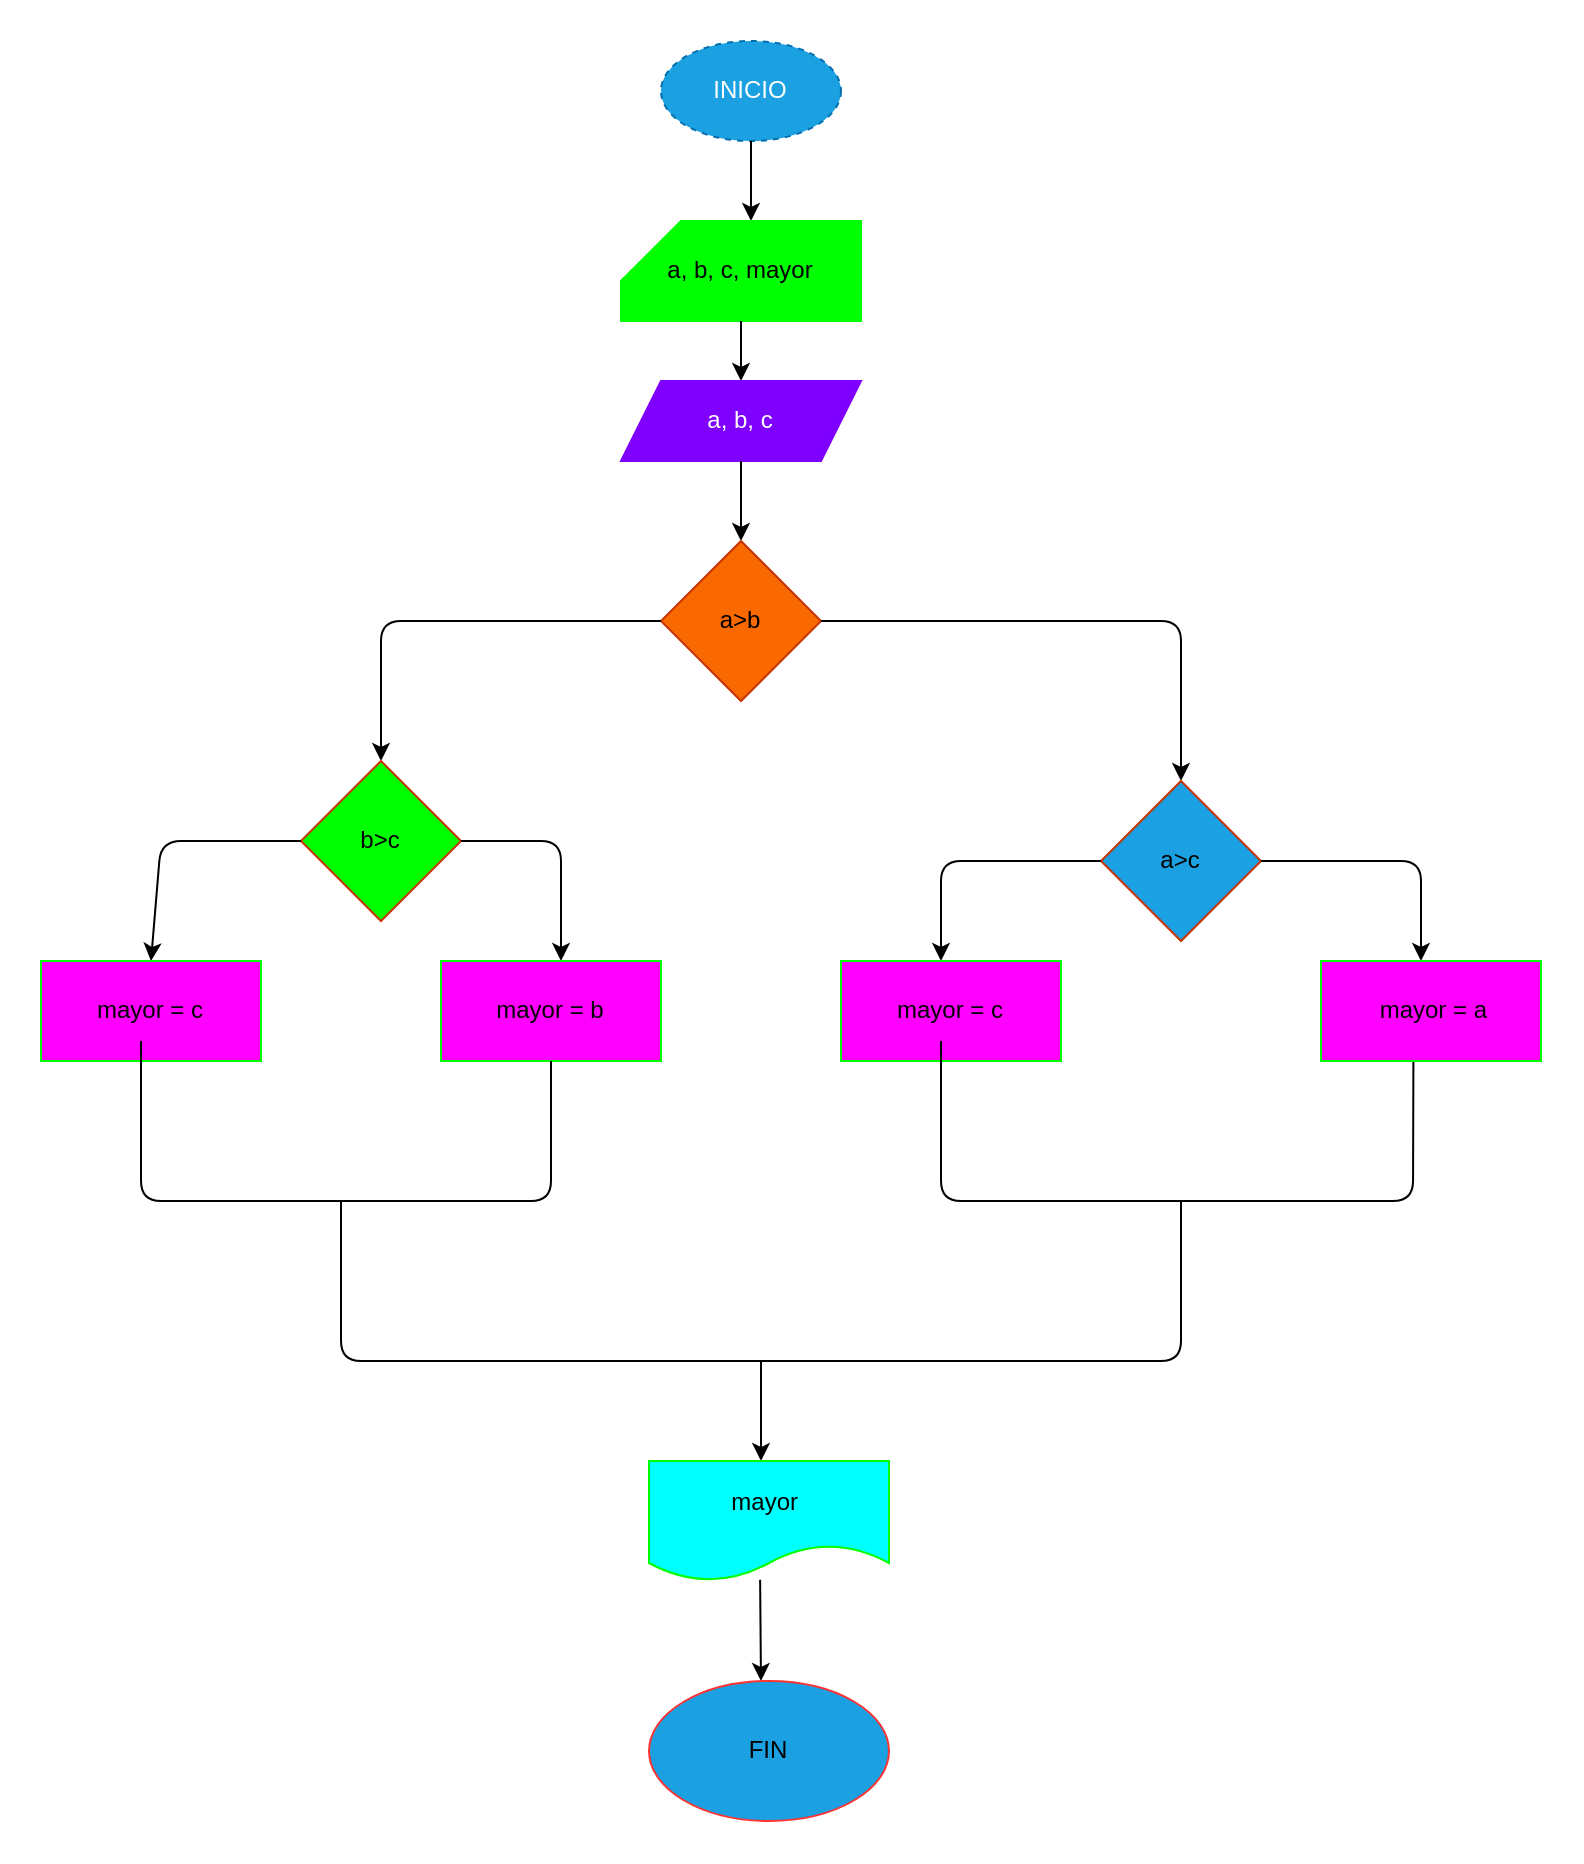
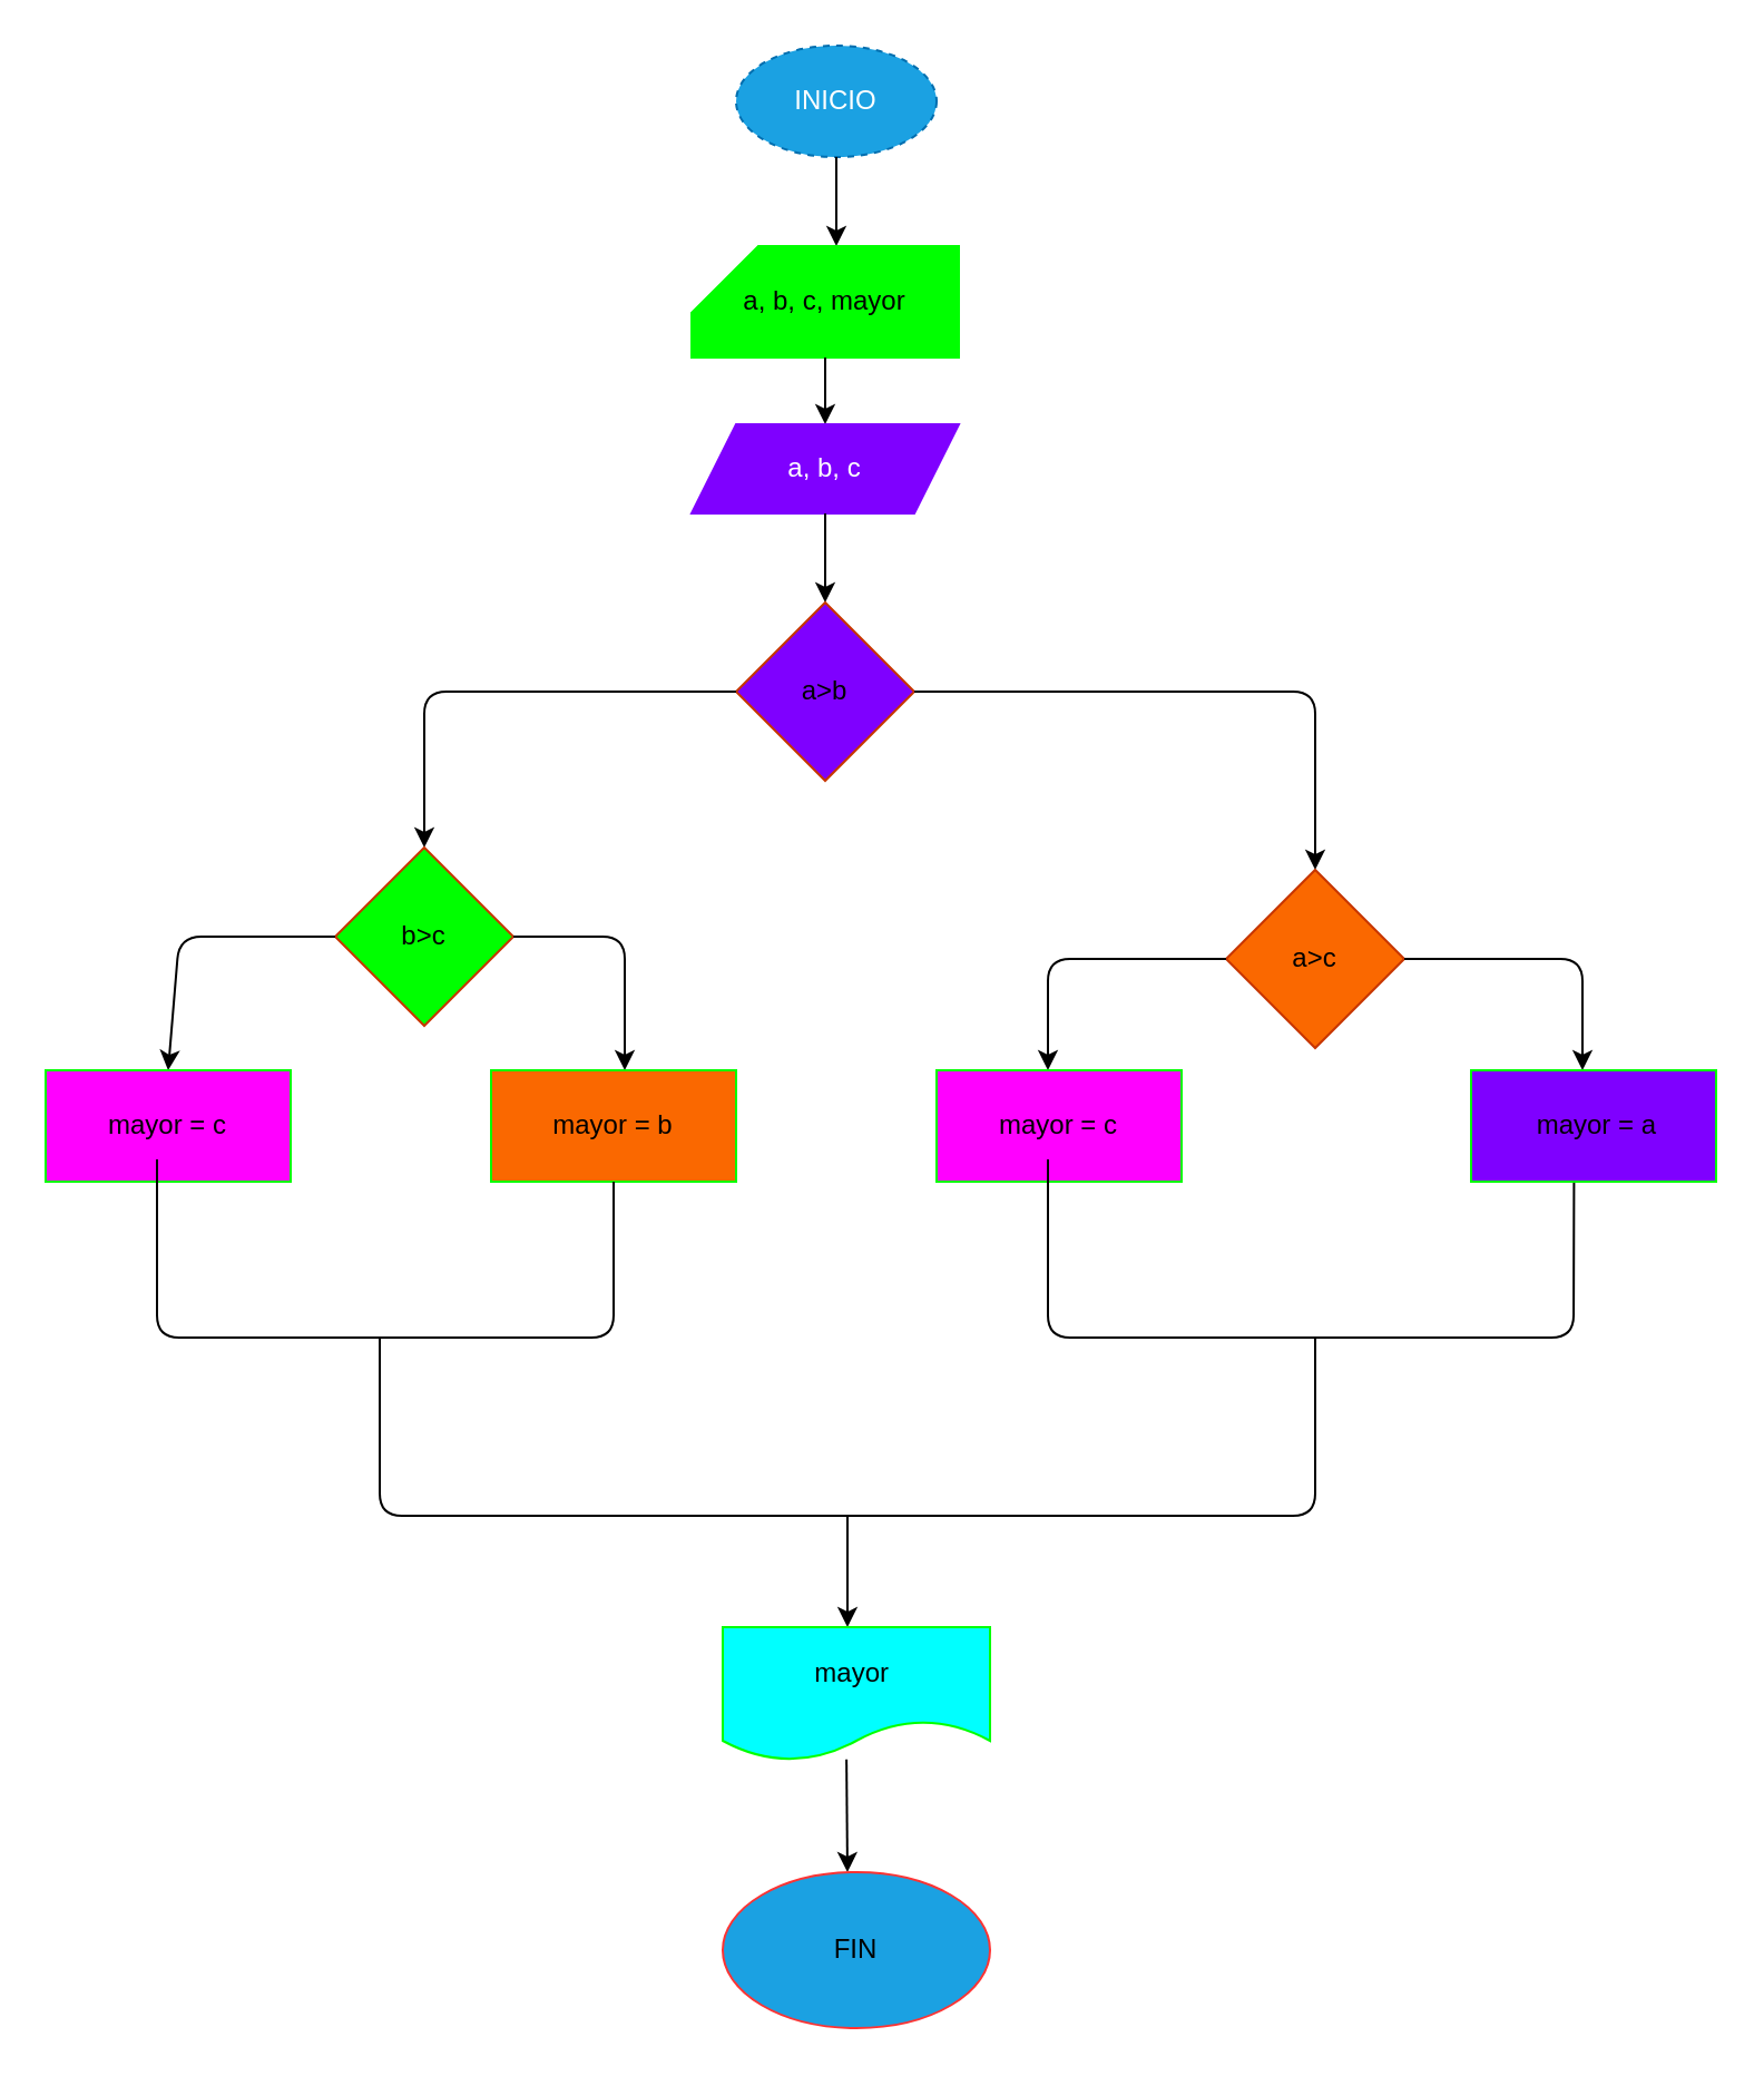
  <mxCell id="0" />
  <mxCell id="1" parent="0" />
  <mxCell id="2" value="INICIO" style="ellipse;whiteSpace=wrap;html=1;fillColor=#1ba1e2;fontColor=#ffffff;strokeColor=#006EAF;dashed=1;" vertex="1" parent="1"><mxGeometry x="330" y="20" width="90" height="50" as="geometry" /></mxCell>
  <mxCell id="3" value="" style="endArrow=classic;html=1;exitX=0.5;exitY=1;exitDx=0;exitDy=0;" edge="1" parent="1" source="2"><mxGeometry width="50" height="50" relative="1" as="geometry"><mxPoint x="380" y="200" as="sourcePoint" /><mxPoint x="375" y="110" as="targetPoint" /></mxGeometry></mxCell>
  <mxCell id="4" value="a, b, c, mayor" style="shape=card;whiteSpace=wrap;html=1;fillColor=#00FF00;fontColor=#000000;strokeColor=#00FF00;" vertex="1" parent="1"><mxGeometry x="310" y="110" width="120" height="50" as="geometry" /></mxCell>
  <mxCell id="5" value="" style="endArrow=classic;html=1;" edge="1" parent="1"><mxGeometry width="50" height="50" relative="1" as="geometry"><mxPoint x="370" y="160" as="sourcePoint" /><mxPoint x="370" y="190" as="targetPoint" /></mxGeometry></mxCell>
  <mxCell id="6" value="a, b, c" style="shape=parallelogram;perimeter=parallelogramPerimeter;whiteSpace=wrap;html=1;fixedSize=1;fillColor=#7F00FF;fontColor=#ffffff;strokeColor=#7F00FF;" vertex="1" parent="1"><mxGeometry x="310" y="190" width="120" height="40" as="geometry" /></mxCell>
  <mxCell id="7" value="" style="endArrow=classic;html=1;exitX=0.5;exitY=1;exitDx=0;exitDy=0;" edge="1" parent="1" source="6"><mxGeometry width="50" height="50" relative="1" as="geometry"><mxPoint x="380" y="200" as="sourcePoint" /><mxPoint x="370" y="270" as="targetPoint" /></mxGeometry></mxCell>
- <mxCell id="8" value="a&amp;gt;b" style="rhombus;whiteSpace=wrap;html=1;strokeColor=#C73500;fillColor=#fa6800;fontColor=#000000;" vertex="1" parent="1"><mxGeometry x="330" y="270" width="80" height="80" as="geometry" /></mxCell>
+ <mxCell id="8" value="a&amp;gt;b" style="rhombus;whiteSpace=wrap;html=1;strokeColor=#C73500;fillColor=#7f00ff;fontColor=#000000;" vertex="1" parent="1"><mxGeometry x="330" y="270" width="80" height="80" as="geometry" /></mxCell>
  <mxCell id="9" value="" style="endArrow=classic;html=1;exitX=1;exitY=0.5;exitDx=0;exitDy=0;" edge="1" parent="1" source="8"><mxGeometry width="50" height="50" relative="1" as="geometry"><mxPoint x="370" y="410" as="sourcePoint" /><mxPoint x="590" y="390" as="targetPoint" /><Array as="points"><mxPoint x="590" y="310" /></Array></mxGeometry></mxCell>
  <mxCell id="10" value="" style="endArrow=classic;html=1;exitX=0;exitY=0.5;exitDx=0;exitDy=0;" edge="1" parent="1" source="8"><mxGeometry width="50" height="50" relative="1" as="geometry"><mxPoint x="270" y="410" as="sourcePoint" /><mxPoint x="190" y="380" as="targetPoint" /><Array as="points"><mxPoint x="190" y="310" /></Array></mxGeometry></mxCell>
  <mxCell id="11" value="b&amp;gt;c" style="rhombus;whiteSpace=wrap;html=1;strokeColor=#C73500;fillColor=#00ff00;fontColor=#000000;" vertex="1" parent="1"><mxGeometry x="150" y="380" width="80" height="80" as="geometry" /></mxCell>
- <mxCell id="12" value="a&amp;gt;c" style="rhombus;whiteSpace=wrap;html=1;strokeColor=#C73500;fillColor=#1ba1e2;fontColor=#000000;" vertex="1" parent="1"><mxGeometry x="550" y="390" width="80" height="80" as="geometry" /></mxCell>
+ <mxCell id="12" value="a&amp;gt;c" style="rhombus;whiteSpace=wrap;html=1;strokeColor=#C73500;fillColor=#fa6800;fontColor=#000000;" vertex="1" parent="1"><mxGeometry x="550" y="390" width="80" height="80" as="geometry" /></mxCell>
  <mxCell id="13" value="" style="endArrow=classic;html=1;exitX=1;exitY=0.5;exitDx=0;exitDy=0;" edge="1" parent="1" source="11"><mxGeometry width="50" height="50" relative="1" as="geometry"><mxPoint x="200" y="410" as="sourcePoint" /><mxPoint x="280" y="480" as="targetPoint" /><Array as="points"><mxPoint x="280" y="420" /></Array></mxGeometry></mxCell>
  <mxCell id="14" value="" style="endArrow=classic;html=1;exitX=0;exitY=0.5;exitDx=0;exitDy=0;entryX=0.5;entryY=0;entryDx=0;entryDy=0;" edge="1" parent="1" source="11" target="15"><mxGeometry width="50" height="50" relative="1" as="geometry"><mxPoint x="200" y="410" as="sourcePoint" /><mxPoint x="80" y="490" as="targetPoint" /><Array as="points"><mxPoint x="80" y="420" /></Array></mxGeometry></mxCell>
  <mxCell id="15" value="mayor = c" style="rounded=0;whiteSpace=wrap;html=1;strokeColor=#00FF00;fillColor=#FF00FF;" vertex="1" parent="1"><mxGeometry x="20" y="480" width="110" height="50" as="geometry" /></mxCell>
- <mxCell id="16" value="mayor = b" style="rounded=0;whiteSpace=wrap;html=1;strokeColor=#00FF00;fillColor=#FF00FF;" vertex="1" parent="1"><mxGeometry x="220" y="480" width="110" height="50" as="geometry" /></mxCell>
+ <mxCell id="16" value="mayor = b" style="rounded=0;whiteSpace=wrap;html=1;strokeColor=#00FF00;fillColor=#fa6800;" vertex="1" parent="1"><mxGeometry x="220" y="480" width="110" height="50" as="geometry" /></mxCell>
  <mxCell id="17" value="" style="endArrow=none;html=1;entryX=0.5;entryY=1;entryDx=0;entryDy=0;" edge="1" parent="1" target="16"><mxGeometry width="50" height="50" relative="1" as="geometry"><mxPoint x="70" y="520" as="sourcePoint" /><mxPoint x="250" y="480" as="targetPoint" /><Array as="points"><mxPoint x="70" y="600" /><mxPoint x="275" y="600" /></Array></mxGeometry></mxCell>
  <mxCell id="18" value="" style="endArrow=classic;html=1;exitX=1;exitY=0.5;exitDx=0;exitDy=0;" edge="1" parent="1" source="12"><mxGeometry width="50" height="50" relative="1" as="geometry"><mxPoint x="600" y="530" as="sourcePoint" /><mxPoint x="710" y="480" as="targetPoint" /><Array as="points"><mxPoint x="710" y="430" /></Array></mxGeometry></mxCell>
  <mxCell id="19" value="" style="endArrow=classic;html=1;exitX=0;exitY=0.5;exitDx=0;exitDy=0;" edge="1" parent="1" source="12"><mxGeometry width="50" height="50" relative="1" as="geometry"><mxPoint x="600" y="530" as="sourcePoint" /><mxPoint x="470" y="480" as="targetPoint" /><Array as="points"><mxPoint x="470" y="430" /></Array></mxGeometry></mxCell>
  <mxCell id="20" value="mayor = c" style="rounded=0;whiteSpace=wrap;html=1;strokeColor=#00FF00;fillColor=#FF00FF;" vertex="1" parent="1"><mxGeometry x="420" y="480" width="110" height="50" as="geometry" /></mxCell>
- <mxCell id="21" value="&amp;nbsp;mayor = a" style="rounded=0;whiteSpace=wrap;html=1;strokeColor=#00FF00;fillColor=#FF00FF;" vertex="1" parent="1"><mxGeometry x="660" y="480" width="110" height="50" as="geometry" /></mxCell>
+ <mxCell id="21" value="&amp;nbsp;mayor = a" style="rounded=0;whiteSpace=wrap;html=1;strokeColor=#00FF00;fillColor=#7f00ff;" vertex="1" parent="1"><mxGeometry x="660" y="480" width="110" height="50" as="geometry" /></mxCell>
  <mxCell id="22" value="" style="endArrow=none;html=1;entryX=0.42;entryY=1.009;entryDx=0;entryDy=0;entryPerimeter=0;" edge="1" parent="1" target="21"><mxGeometry width="50" height="50" relative="1" as="geometry"><mxPoint x="470" y="520" as="sourcePoint" /><mxPoint x="740" y="600" as="targetPoint" /><Array as="points"><mxPoint x="470" y="600" /><mxPoint x="706" y="600" /></Array></mxGeometry></mxCell>
  <mxCell id="23" value="" style="endArrow=none;html=1;" edge="1" parent="1"><mxGeometry width="50" height="50" relative="1" as="geometry"><mxPoint x="170" y="600" as="sourcePoint" /><mxPoint x="590" y="600" as="targetPoint" /><Array as="points"><mxPoint x="170" y="680" /><mxPoint x="590" y="680" /></Array></mxGeometry></mxCell>
  <mxCell id="24" value="" style="endArrow=classic;html=1;" edge="1" parent="1"><mxGeometry width="50" height="50" relative="1" as="geometry"><mxPoint x="380" y="680" as="sourcePoint" /><mxPoint x="380" y="730" as="targetPoint" /></mxGeometry></mxCell>
  <mxCell id="25" value="&lt;font color=&quot;#000000&quot;&gt;mayor&amp;nbsp;&lt;/font&gt;" style="shape=document;whiteSpace=wrap;html=1;boundedLbl=1;strokeColor=#00FF00;fillColor=#00FFFF;" vertex="1" parent="1"><mxGeometry x="324" y="730" width="120" height="60" as="geometry" /></mxCell>
  <mxCell id="26" value="" style="endArrow=classic;html=1;exitX=0.463;exitY=0.989;exitDx=0;exitDy=0;exitPerimeter=0;" edge="1" parent="1" source="25"><mxGeometry width="50" height="50" relative="1" as="geometry"><mxPoint x="420" y="800" as="sourcePoint" /><mxPoint x="380" y="840" as="targetPoint" /></mxGeometry></mxCell>
  <mxCell id="27" value="FIN" style="ellipse;whiteSpace=wrap;html=1;strokeColor=#FF3333;fillColor=#1ba1e2;" vertex="1" parent="1"><mxGeometry x="324" y="840" width="120" height="70" as="geometry" /></mxCell>
